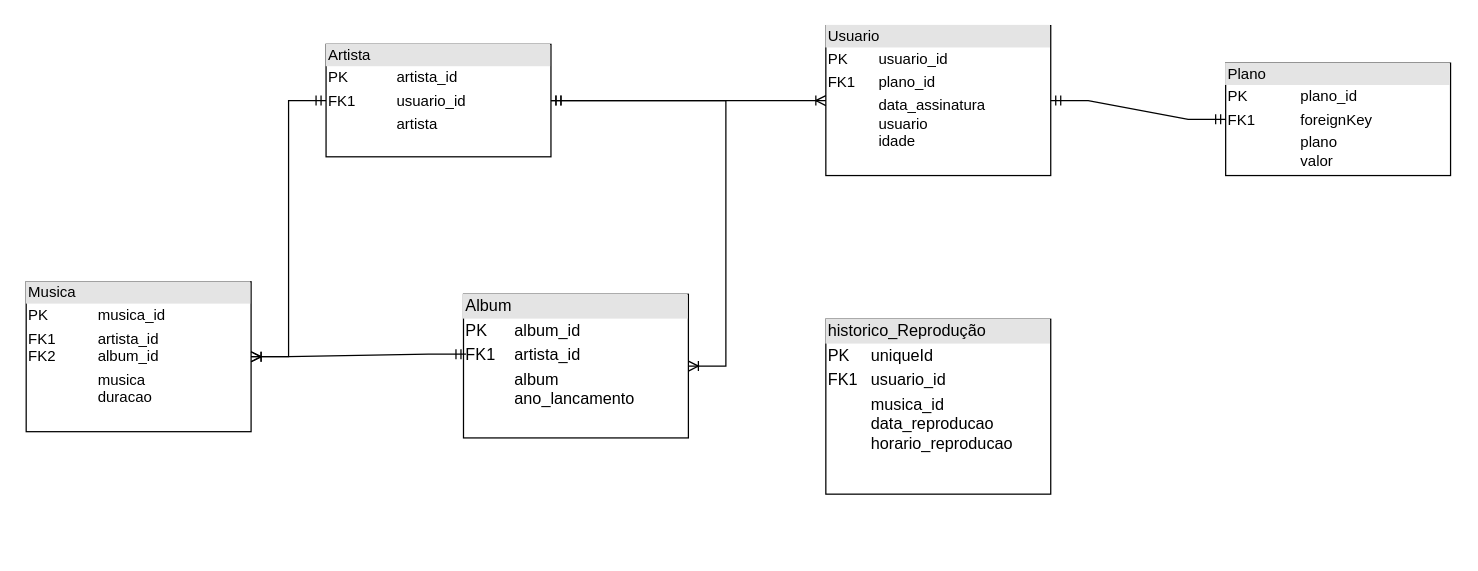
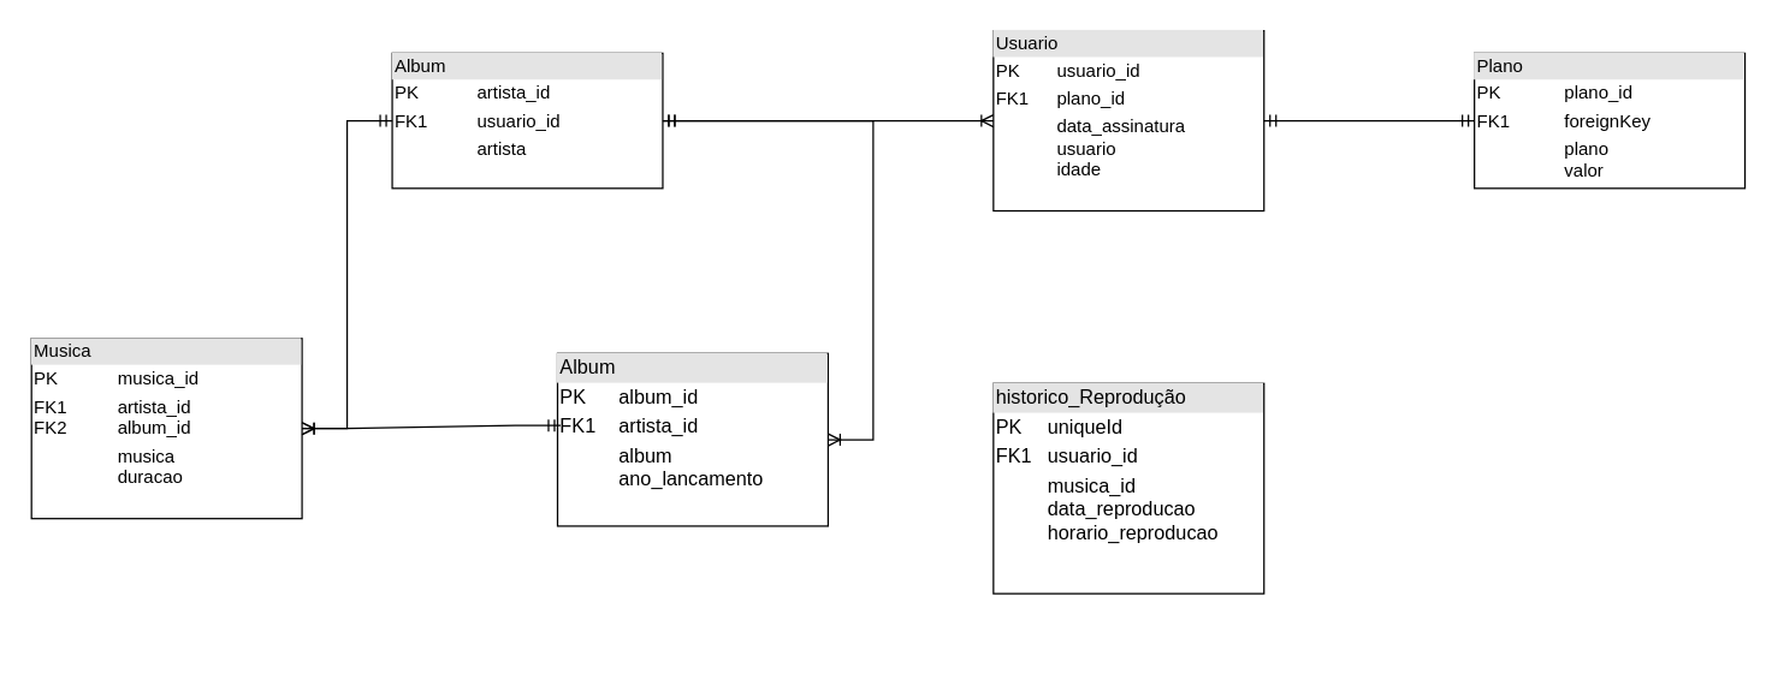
  <mxCell id="0" />
  <mxCell id="1" parent="0" />
  <mxCell id="2" value="&lt;div style=&quot;box-sizing: border-box ; width: 100% ; background: #e4e4e4 ; padding: 2px&quot;&gt;Usuario&lt;/div&gt;&lt;table style=&quot;width: 100% ; font-size: 1em&quot; cellpadding=&quot;2&quot; cellspacing=&quot;0&quot;&gt;&lt;tbody&gt;&lt;tr&gt;&lt;td&gt;PK&lt;/td&gt;&lt;td&gt;usuario_id&lt;/td&gt;&lt;/tr&gt;&lt;tr&gt;&lt;td&gt;FK1&lt;/td&gt;&lt;td&gt;plano_id&lt;br&gt;&lt;/td&gt;&lt;/tr&gt;&lt;tr&gt;&lt;td&gt;&lt;/td&gt;&lt;td&gt;data_assinatura&lt;br&gt;usuario&lt;br&gt;idade&lt;/td&gt;&lt;/tr&gt;&lt;/tbody&gt;&lt;/table&gt;" style="verticalAlign=top;align=left;overflow=fill;html=1;" vertex="1" parent="1"><mxGeometry x="660" y="20" width="180" height="120" as="geometry" /></mxCell>
- <mxCell id="3" value="&lt;div style=&quot;box-sizing: border-box ; width: 100% ; background: #e4e4e4 ; padding: 2px&quot;&gt;Plano&lt;/div&gt;&lt;table style=&quot;width: 100% ; font-size: 1em&quot; cellpadding=&quot;2&quot; cellspacing=&quot;0&quot;&gt;&lt;tbody&gt;&lt;tr&gt;&lt;td&gt;PK&lt;/td&gt;&lt;td&gt;plano_id&lt;/td&gt;&lt;/tr&gt;&lt;tr&gt;&lt;td&gt;FK1&lt;span style=&quot;white-space: pre&quot;&gt; &lt;/span&gt;&lt;/td&gt;&lt;td&gt;foreignKey&lt;/td&gt;&lt;/tr&gt;&lt;tr&gt;&lt;td&gt;&lt;/td&gt;&lt;td&gt;plano&lt;br&gt;valor&lt;/td&gt;&lt;/tr&gt;&lt;/tbody&gt;&lt;/table&gt;" style="verticalAlign=top;align=left;overflow=fill;html=1;" vertex="1" parent="1"><mxGeometry x="980" y="50" width="180" height="90" as="geometry" /></mxCell>
- <mxCell id="4" value="&lt;div style=&quot;box-sizing: border-box ; width: 100% ; background: #e4e4e4 ; padding: 2px&quot;&gt;Artista&lt;/div&gt;&lt;table style=&quot;width: 100% ; font-size: 1em&quot; cellpadding=&quot;2&quot; cellspacing=&quot;0&quot;&gt;&lt;tbody&gt;&lt;tr&gt;&lt;td&gt;PK&lt;/td&gt;&lt;td&gt;artista_id&lt;/td&gt;&lt;/tr&gt;&lt;tr&gt;&lt;td&gt;FK1&lt;/td&gt;&lt;td&gt;usuario_id&lt;/td&gt;&lt;/tr&gt;&lt;tr&gt;&lt;td&gt;&lt;/td&gt;&lt;td&gt;artista&lt;/td&gt;&lt;/tr&gt;&lt;/tbody&gt;&lt;/table&gt;" style="verticalAlign=top;align=left;overflow=fill;html=1;" vertex="1" parent="1"><mxGeometry x="260" y="35" width="180" height="90" as="geometry" /></mxCell>
+ <mxCell id="3" value="&lt;div style=&quot;box-sizing: border-box ; width: 100% ; background: #e4e4e4 ; padding: 2px&quot;&gt;Plano&lt;/div&gt;&lt;table style=&quot;width: 100% ; font-size: 1em&quot; cellpadding=&quot;2&quot; cellspacing=&quot;0&quot;&gt;&lt;tbody&gt;&lt;tr&gt;&lt;td&gt;PK&lt;/td&gt;&lt;td&gt;plano_id&lt;/td&gt;&lt;/tr&gt;&lt;tr&gt;&lt;td&gt;FK1&lt;span style=&quot;white-space: pre&quot;&gt; &lt;/span&gt;&lt;/td&gt;&lt;td&gt;foreignKey&lt;/td&gt;&lt;/tr&gt;&lt;tr&gt;&lt;td&gt;&lt;/td&gt;&lt;td&gt;plano&lt;br&gt;valor&lt;/td&gt;&lt;/tr&gt;&lt;/tbody&gt;&lt;/table&gt;" style="verticalAlign=top;align=left;overflow=fill;html=1;" vertex="1" parent="1"><mxGeometry x="980" y="35" width="180" height="90" as="geometry" /></mxCell>
+ <mxCell id="4" value="&lt;div style=&quot;box-sizing: border-box ; width: 100% ; background: #e4e4e4 ; padding: 2px&quot;&gt;Album&lt;/div&gt;&lt;table style=&quot;width: 100% ; font-size: 1em&quot; cellpadding=&quot;2&quot; cellspacing=&quot;0&quot;&gt;&lt;tbody&gt;&lt;tr&gt;&lt;td&gt;PK&lt;/td&gt;&lt;td&gt;artista_id&lt;/td&gt;&lt;/tr&gt;&lt;tr&gt;&lt;td&gt;FK1&lt;/td&gt;&lt;td&gt;usuario_id&lt;/td&gt;&lt;/tr&gt;&lt;tr&gt;&lt;td&gt;&lt;/td&gt;&lt;td&gt;artista&lt;/td&gt;&lt;/tr&gt;&lt;/tbody&gt;&lt;/table&gt;" style="verticalAlign=top;align=left;overflow=fill;html=1;" vertex="1" parent="1"><mxGeometry x="260" y="35" width="180" height="90" as="geometry" /></mxCell>
  <mxCell id="5" style="edgeStyle=orthogonalEdgeStyle;rounded=0;orthogonalLoop=1;jettySize=auto;html=1;" edge="1" parent="1"><mxGeometry relative="1" as="geometry"><mxPoint x="160" y="435" as="targetPoint" /><mxPoint x="160" y="435" as="sourcePoint" /></mxGeometry></mxCell>
  <mxCell id="6" value="&lt;div style=&quot;box-sizing: border-box; width: 100%; background: rgb(228, 228, 228); padding: 2px; font-size: 13px;&quot;&gt;Album&lt;/div&gt;&lt;table style=&quot;width: 100%; font-size: 13px;&quot; cellpadding=&quot;2&quot; cellspacing=&quot;0&quot;&gt;&lt;tbody style=&quot;font-size: 13px;&quot;&gt;&lt;tr style=&quot;font-size: 13px;&quot;&gt;&lt;td style=&quot;font-size: 13px;&quot;&gt;PK&lt;/td&gt;&lt;td style=&quot;font-size: 13px;&quot;&gt;album_id&lt;/td&gt;&lt;/tr&gt;&lt;tr style=&quot;font-size: 13px;&quot;&gt;&lt;td style=&quot;font-size: 13px;&quot;&gt;FK1&lt;/td&gt;&lt;td style=&quot;font-size: 13px;&quot;&gt;artista_id&lt;/td&gt;&lt;/tr&gt;&lt;tr style=&quot;font-size: 13px;&quot;&gt;&lt;td style=&quot;font-size: 13px;&quot;&gt;&lt;/td&gt;&lt;td style=&quot;font-size: 13px;&quot;&gt;album&lt;br style=&quot;font-size: 13px;&quot;&gt;ano_lancamento&lt;br style=&quot;font-size: 13px;&quot;&gt;&lt;br style=&quot;font-size: 13px;&quot;&gt;&lt;/td&gt;&lt;/tr&gt;&lt;/tbody&gt;&lt;/table&gt;" style="verticalAlign=middle;align=left;overflow=fill;html=1;fontSize=13;spacingTop=3;" vertex="1" parent="1"><mxGeometry x="370" y="235" width="180" height="115" as="geometry" /></mxCell>
  <mxCell id="7" value="&lt;div style=&quot;box-sizing: border-box ; width: 100% ; background: #e4e4e4 ; padding: 2px&quot;&gt;Musica&lt;/div&gt;&lt;table style=&quot;width: 100% ; font-size: 1em&quot; cellpadding=&quot;2&quot; cellspacing=&quot;0&quot;&gt;&lt;tbody&gt;&lt;tr&gt;&lt;td&gt;PK&lt;/td&gt;&lt;td&gt;musica_id&lt;/td&gt;&lt;/tr&gt;&lt;tr&gt;&lt;td&gt;FK1&lt;br&gt;FK2&lt;/td&gt;&lt;td&gt;artista_id&lt;br&gt;album_id&lt;/td&gt;&lt;/tr&gt;&lt;tr&gt;&lt;td&gt;&lt;/td&gt;&lt;td&gt;musica&lt;br&gt;duracao&lt;/td&gt;&lt;/tr&gt;&lt;/tbody&gt;&lt;/table&gt;" style="verticalAlign=top;align=left;overflow=fill;html=1;" vertex="1" parent="1"><mxGeometry x="20" y="225" width="180" height="120" as="geometry" /></mxCell>
  <mxCell id="8" value="" style="edgeStyle=entityRelationEdgeStyle;fontSize=12;html=1;endArrow=ERmandOne;startArrow=ERmandOne;rounded=0;" edge="1" parent="1" source="2" target="3"><mxGeometry width="100" height="100" relative="1" as="geometry"><mxPoint x="700" y="-5" as="sourcePoint" /><mxPoint x="800" y="-105" as="targetPoint" /></mxGeometry></mxCell>
  <mxCell id="9" value="" style="edgeStyle=entityRelationEdgeStyle;fontSize=12;html=1;endArrow=ERoneToMany;startArrow=ERmandOne;rounded=0;" edge="1" parent="1" source="4" target="6"><mxGeometry width="100" height="100" relative="1" as="geometry"><mxPoint x="270" y="245" as="sourcePoint" /><mxPoint x="370" y="145" as="targetPoint" /></mxGeometry></mxCell>
  <mxCell id="10" value="" style="edgeStyle=entityRelationEdgeStyle;fontSize=12;html=1;endArrow=ERoneToMany;startArrow=ERmandOne;rounded=0;" edge="1" parent="1" source="4" target="2"><mxGeometry width="100" height="100" relative="1" as="geometry"><mxPoint x="510" y="-15" as="sourcePoint" /><mxPoint x="610" y="-115" as="targetPoint" /></mxGeometry></mxCell>
  <mxCell id="11" value="" style="edgeStyle=entityRelationEdgeStyle;fontSize=12;html=1;endArrow=ERoneToMany;startArrow=ERmandOne;rounded=0;exitX=0.011;exitY=0.417;exitDx=0;exitDy=0;exitPerimeter=0;" edge="1" parent="1" source="6" target="7"><mxGeometry width="100" height="100" relative="1" as="geometry"><mxPoint x="240" y="255" as="sourcePoint" /><mxPoint x="340" y="155" as="targetPoint" /></mxGeometry></mxCell>
  <mxCell id="12" value="" style="edgeStyle=entityRelationEdgeStyle;fontSize=12;html=1;endArrow=ERoneToMany;startArrow=ERmandOne;rounded=0;" edge="1" parent="1" source="4" target="7"><mxGeometry width="100" height="100" relative="1" as="geometry"><mxPoint x="80" y="155" as="sourcePoint" /><mxPoint x="180" y="55" as="targetPoint" /></mxGeometry></mxCell>
  <mxCell id="13" value="&lt;div style=&quot;box-sizing: border-box ; width: 100% ; background: #e4e4e4 ; padding: 2px&quot;&gt;historico_Reprodução&lt;/div&gt;&lt;table style=&quot;width: 100% ; font-size: 1em&quot; cellpadding=&quot;2&quot; cellspacing=&quot;0&quot;&gt;&lt;tbody&gt;&lt;tr&gt;&lt;td&gt;PK&lt;/td&gt;&lt;td&gt;uniqueId&lt;/td&gt;&lt;/tr&gt;&lt;tr&gt;&lt;td&gt;FK1&lt;/td&gt;&lt;td&gt;usuario_id&lt;/td&gt;&lt;/tr&gt;&lt;tr&gt;&lt;td&gt;&lt;/td&gt;&lt;td&gt;musica_id&lt;br&gt;data_reproducao&lt;br&gt;horario_reproducao&lt;/td&gt;&lt;/tr&gt;&lt;/tbody&gt;&lt;/table&gt;" style="verticalAlign=top;align=left;overflow=fill;html=1;fontSize=13;" vertex="1" parent="1"><mxGeometry x="660" y="255" width="180" height="140" as="geometry" /></mxCell>
